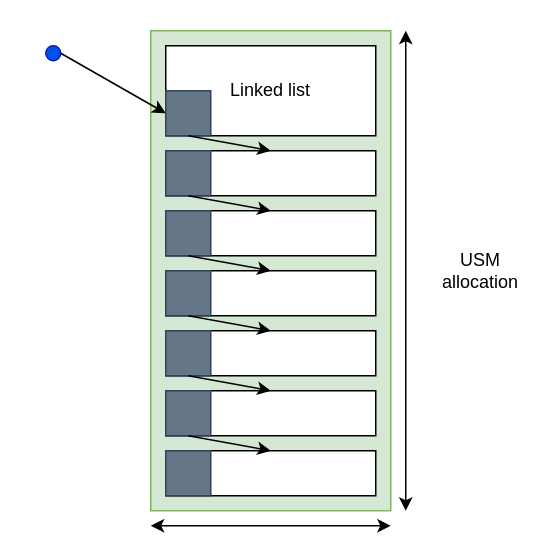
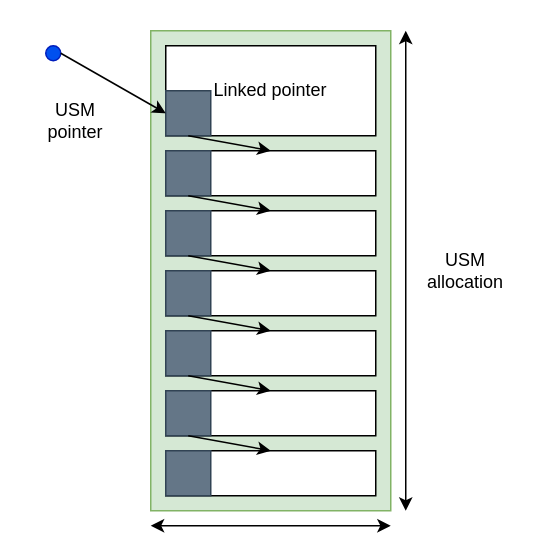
  <mxCell id="0" />
  <mxCell id="1" parent="0" />
  <mxCell id="2" value="&lt;p style=&quot;line-height: 120%&quot;&gt;&lt;br&gt;&lt;/p&gt;" style="rounded=0;whiteSpace=wrap;html=1;fillColor=#d5e8d4;strokeColor=#82b366;" parent="1" vertex="1"><mxGeometry x="100" y="20" width="160" height="320" as="geometry" /></mxCell>
- <mxCell id="3" value="Linked list" style="rounded=0;whiteSpace=wrap;html=1;direction=south;" parent="1" vertex="1"><mxGeometry x="110" y="30" width="140" height="60" as="geometry" /></mxCell>
+ <mxCell id="3" value="Linked pointer" style="rounded=0;whiteSpace=wrap;html=1;direction=south;" parent="1" vertex="1"><mxGeometry x="110" y="30" width="140" height="60" as="geometry" /></mxCell>
  <mxCell id="4" value="" style="rounded=0;whiteSpace=wrap;html=1;" parent="1" vertex="1"><mxGeometry x="110" y="100" width="140" height="30" as="geometry" /></mxCell>
  <mxCell id="5" value="" style="rounded=0;whiteSpace=wrap;html=1;" parent="1" vertex="1"><mxGeometry x="110" y="140" width="140" height="30" as="geometry" /></mxCell>
  <mxCell id="6" value="" style="rounded=0;whiteSpace=wrap;html=1;" parent="1" vertex="1"><mxGeometry x="110" y="180" width="140" height="30" as="geometry" /></mxCell>
  <mxCell id="7" value="" style="rounded=0;whiteSpace=wrap;html=1;" parent="1" vertex="1"><mxGeometry x="110" y="220" width="140" height="30" as="geometry" /></mxCell>
  <mxCell id="8" value="" style="rounded=0;whiteSpace=wrap;html=1;" parent="1" vertex="1"><mxGeometry x="110" y="260" width="140" height="30" as="geometry" /></mxCell>
  <mxCell id="9" value="" style="rounded=0;whiteSpace=wrap;html=1;" parent="1" vertex="1"><mxGeometry x="110" y="300" width="140" height="30" as="geometry" /></mxCell>
  <mxCell id="10" value="" style="rounded=0;whiteSpace=wrap;html=1;fillColor=#647687;strokeColor=#314354;fontColor=#ffffff;" parent="1" vertex="1"><mxGeometry x="110" y="100" width="30" height="30" as="geometry" /></mxCell>
  <mxCell id="11" value="" style="rounded=0;whiteSpace=wrap;html=1;fillColor=#647687;strokeColor=#314354;fontColor=#ffffff;" parent="1" vertex="1"><mxGeometry x="110" y="140" width="30" height="30" as="geometry" /></mxCell>
  <mxCell id="12" value="" style="rounded=0;whiteSpace=wrap;html=1;fillColor=#647687;strokeColor=#314354;fontColor=#ffffff;" parent="1" vertex="1"><mxGeometry x="110" y="180" width="30" height="30" as="geometry" /></mxCell>
  <mxCell id="13" value="" style="rounded=0;whiteSpace=wrap;html=1;fillColor=#647687;strokeColor=#314354;fontColor=#ffffff;" parent="1" vertex="1"><mxGeometry x="110" y="220" width="30" height="30" as="geometry" /></mxCell>
  <mxCell id="14" value="" style="rounded=0;whiteSpace=wrap;html=1;fillColor=#647687;strokeColor=#314354;fontColor=#ffffff;" parent="1" vertex="1"><mxGeometry x="110" y="260" width="30" height="30" as="geometry" /></mxCell>
  <mxCell id="15" value="" style="rounded=0;whiteSpace=wrap;html=1;fillColor=#647687;strokeColor=#314354;fontColor=#ffffff;" parent="1" vertex="1"><mxGeometry x="110" y="300" width="30" height="30" as="geometry" /></mxCell>
  <mxCell id="16" value="" style="endArrow=classic;html=1;exitX=0.5;exitY=1;exitDx=0;exitDy=0;entryX=0.5;entryY=0;entryDx=0;entryDy=0;" parent="1" source="10" target="5" edge="1"><mxGeometry width="50" height="50" relative="1" as="geometry"><mxPoint x="150" y="85" as="sourcePoint" /><mxPoint x="190" y="110" as="targetPoint" /></mxGeometry></mxCell>
  <mxCell id="17" value="" style="endArrow=classic;html=1;exitX=0.5;exitY=1;exitDx=0;exitDy=0;entryX=0.5;entryY=0;entryDx=0;entryDy=0;" parent="1" source="11" target="6" edge="1"><mxGeometry width="50" height="50" relative="1" as="geometry"><mxPoint x="135" y="140" as="sourcePoint" /><mxPoint x="190" y="150" as="targetPoint" /></mxGeometry></mxCell>
  <mxCell id="18" value="" style="endArrow=classic;html=1;exitX=0.5;exitY=1;exitDx=0;exitDy=0;entryX=0.5;entryY=0;entryDx=0;entryDy=0;" parent="1" source="12" target="7" edge="1"><mxGeometry width="50" height="50" relative="1" as="geometry"><mxPoint x="145" y="150" as="sourcePoint" /><mxPoint x="200" y="160" as="targetPoint" /></mxGeometry></mxCell>
  <mxCell id="19" value="" style="endArrow=classic;html=1;exitX=0.5;exitY=1;exitDx=0;exitDy=0;entryX=0.5;entryY=0;entryDx=0;entryDy=0;" parent="1" source="13" target="8" edge="1"><mxGeometry width="50" height="50" relative="1" as="geometry"><mxPoint x="155" y="160" as="sourcePoint" /><mxPoint x="210" y="170" as="targetPoint" /></mxGeometry></mxCell>
  <mxCell id="20" value="" style="endArrow=classic;html=1;exitX=0.5;exitY=1;exitDx=0;exitDy=0;entryX=0.5;entryY=0;entryDx=0;entryDy=0;" parent="1" source="14" target="9" edge="1"><mxGeometry width="50" height="50" relative="1" as="geometry"><mxPoint x="165" y="170" as="sourcePoint" /><mxPoint x="220" y="180" as="targetPoint" /></mxGeometry></mxCell>
  <mxCell id="21" value="" style="rounded=0;whiteSpace=wrap;html=1;fillColor=#647687;strokeColor=#314354;fontColor=#ffffff;" parent="1" vertex="1"><mxGeometry x="110" y="60" width="30" height="30" as="geometry" /></mxCell>
  <mxCell id="22" value="" style="endArrow=classic;html=1;exitX=0.5;exitY=1;exitDx=0;exitDy=0;entryX=0.5;entryY=0;entryDx=0;entryDy=0;" parent="1" source="21" target="4" edge="1"><mxGeometry width="50" height="50" relative="1" as="geometry"><mxPoint x="135" y="140" as="sourcePoint" /><mxPoint x="190" y="150" as="targetPoint" /></mxGeometry></mxCell>
  <mxCell id="23" value="" style="endArrow=classic;startArrow=classic;html=1;" parent="1" edge="1"><mxGeometry width="50" height="50" relative="1" as="geometry"><mxPoint x="270" y="340" as="sourcePoint" /><mxPoint x="270" y="20" as="targetPoint" /></mxGeometry></mxCell>
- <mxCell id="24" value="USM allocation" style="text;html=1;strokeColor=none;fillColor=none;align=center;verticalAlign=middle;whiteSpace=wrap;rounded=0;" parent="1" vertex="1"><mxGeometry x="290" y="160" width="60" height="40" as="geometry" /></mxCell>
+ <mxCell id="24" value="USM allocation" style="text;html=1;strokeColor=none;fillColor=none;align=center;verticalAlign=middle;whiteSpace=wrap;rounded=0;" parent="1" vertex="1"><mxGeometry x="280" y="160" width="60" height="40" as="geometry" /></mxCell>
  <mxCell id="25" value="" style="endArrow=classic;startArrow=classic;html=1;" parent="1" edge="1"><mxGeometry width="50" height="50" relative="1" as="geometry"><mxPoint x="100" y="350" as="sourcePoint" /><mxPoint x="260" y="350" as="targetPoint" /></mxGeometry></mxCell>
  <mxCell id="26" value="" style="ellipse;whiteSpace=wrap;html=1;fillColor=#0050ef;strokeColor=#001DBC;fontColor=#ffffff;" parent="1" vertex="1"><mxGeometry x="30" y="30" width="10" height="10" as="geometry" /></mxCell>
  <mxCell id="27" value="" style="endArrow=classic;html=1;entryX=0;entryY=0.5;entryDx=0;entryDy=0;exitX=1;exitY=0.5;exitDx=0;exitDy=0;" parent="1" source="26" target="21" edge="1"><mxGeometry width="50" height="50" relative="1" as="geometry"><mxPoint x="450" y="170" as="sourcePoint" /><mxPoint x="500" y="120" as="targetPoint" /></mxGeometry></mxCell>
+ <mxCell id="28" value="USM pointer" style="text;html=1;strokeColor=none;fillColor=none;align=center;verticalAlign=middle;whiteSpace=wrap;rounded=0;" parent="1" vertex="1"><mxGeometry x="20" y="60" width="60" height="40" as="geometry" /></mxCell>
